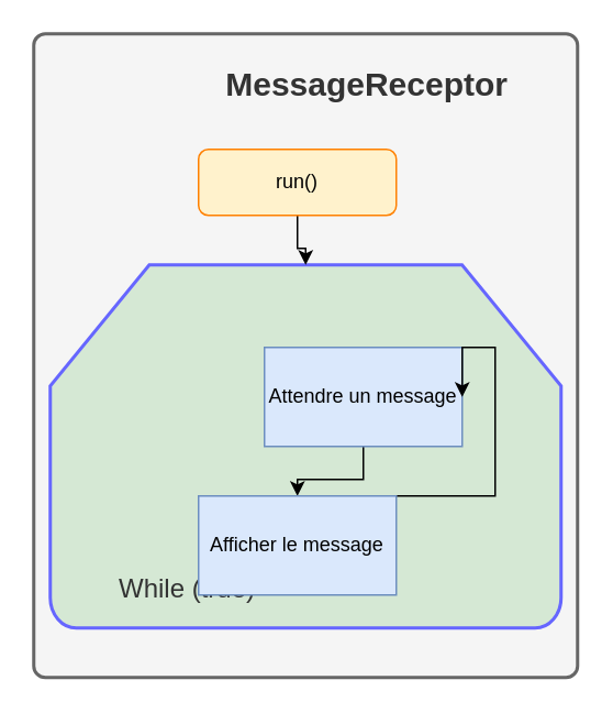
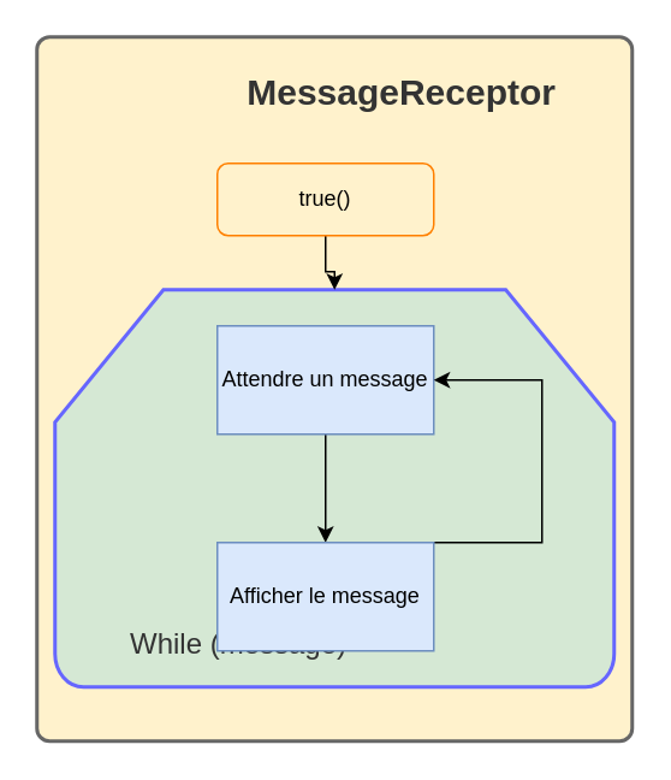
  <mxCell id="0" />
  <mxCell id="1" parent="0" />
- <mxCell id="2" value="&lt;blockquote&gt;&lt;b&gt;&lt;font style=&quot;font-size: 20px&quot;&gt;MessageReceptor&lt;/font&gt;&lt;/b&gt;&lt;/blockquote&gt;" style="rounded=1;whiteSpace=wrap;html=1;absoluteArcSize=1;arcSize=14;strokeWidth=2;fillColor=#f5f5f5;strokeColor=#666666;fontColor=#333333;align=right;horizontal=1;verticalAlign=top;" vertex="1" parent="1"><mxGeometry x="20" y="20" width="330" height="390" as="geometry" /></mxCell>
- <mxCell id="3" value="&lt;div&gt;&lt;blockquote&gt;&lt;font style=&quot;font-size: 16px&quot;&gt;While (true)&lt;/font&gt;&lt;br&gt;&lt;/blockquote&gt;&lt;/div&gt;" style="strokeWidth=2;html=1;shape=mxgraph.flowchart.loop_limit;whiteSpace=wrap;fillColor=#D5E8D4;strokeColor=#6666FF;fontColor=#333333;align=left;verticalAlign=bottom;" vertex="1" parent="1"><mxGeometry x="30" y="160" width="310" height="220" as="geometry" /></mxCell>
+ <mxCell id="2" value="&lt;blockquote&gt;&lt;b&gt;&lt;font style=&quot;font-size: 20px&quot;&gt;MessageReceptor&lt;/font&gt;&lt;/b&gt;&lt;/blockquote&gt;" style="rounded=1;whiteSpace=wrap;html=1;absoluteArcSize=1;arcSize=14;strokeWidth=2;fillColor=#fff2cc;strokeColor=#666666;fontColor=#333333;align=right;horizontal=1;verticalAlign=top;" vertex="1" parent="1"><mxGeometry x="20" y="20" width="330" height="390" as="geometry" /></mxCell>
+ <mxCell id="3" value="&lt;div&gt;&lt;blockquote&gt;&lt;font style=&quot;font-size: 16px&quot;&gt;While (message)&lt;/font&gt;&lt;br&gt;&lt;/blockquote&gt;&lt;/div&gt;" style="strokeWidth=2;html=1;shape=mxgraph.flowchart.loop_limit;whiteSpace=wrap;fillColor=#D5E8D4;strokeColor=#6666FF;fontColor=#333333;align=left;verticalAlign=bottom;" vertex="1" parent="1"><mxGeometry x="30" y="160" width="310" height="220" as="geometry" /></mxCell>
  <mxCell id="4" value="" style="edgeStyle=orthogonalEdgeStyle;rounded=0;orthogonalLoop=1;jettySize=auto;html=1;startFill=1;" edge="1" parent="1" source="5" target="3"><mxGeometry relative="1" as="geometry" /></mxCell>
- <mxCell id="5" value="run()" style="rounded=1;whiteSpace=wrap;html=1;fontSize=12;glass=0;strokeWidth=1;shadow=0;fillColor=#FFF2CC;strokeColor=#FF8000;" vertex="1" parent="1"><mxGeometry x="120" y="90" width="120" height="40" as="geometry" /></mxCell>
+ <mxCell id="5" value="true()" style="rounded=1;whiteSpace=wrap;html=1;fontSize=12;glass=0;strokeWidth=1;shadow=0;fillColor=#FFF2CC;strokeColor=#FF8000;" vertex="1" parent="1"><mxGeometry x="120" y="90" width="120" height="40" as="geometry" /></mxCell>
  <mxCell id="6" value="" style="edgeStyle=orthogonalEdgeStyle;rounded=0;orthogonalLoop=1;jettySize=auto;html=1;startFill=1;" edge="1" parent="1" source="7" target="9"><mxGeometry relative="1" as="geometry" /></mxCell>
- <mxCell id="7" value="Attendre un message" style="rounded=0;whiteSpace=wrap;html=1;fillColor=#dae8fc;strokeColor=#6c8ebf;" vertex="1" parent="1"><mxGeometry x="160" y="210" width="120" height="60" as="geometry" /></mxCell>
+ <mxCell id="7" value="Attendre un message" style="rounded=0;whiteSpace=wrap;html=1;fillColor=#dae8fc;strokeColor=#6c8ebf;" vertex="1" parent="1"><mxGeometry x="120" y="180" width="120" height="60" as="geometry" /></mxCell>
  <mxCell id="8" value="" style="edgeStyle=orthogonalEdgeStyle;rounded=0;orthogonalLoop=1;jettySize=auto;html=1;startFill=1;entryX=1;entryY=0.5;entryDx=0;entryDy=0;" edge="1" parent="1" source="9" target="7"><mxGeometry relative="1" as="geometry"><mxPoint x="320" y="300" as="targetPoint" /><Array as="points"><mxPoint x="300" y="300" /><mxPoint x="300" y="210" /></Array></mxGeometry></mxCell>
  <mxCell id="9" value="Afficher le message" style="rounded=0;whiteSpace=wrap;html=1;fillColor=#dae8fc;strokeColor=#6c8ebf;" vertex="1" parent="1"><mxGeometry x="120" y="300" width="120" height="60" as="geometry" /></mxCell>
